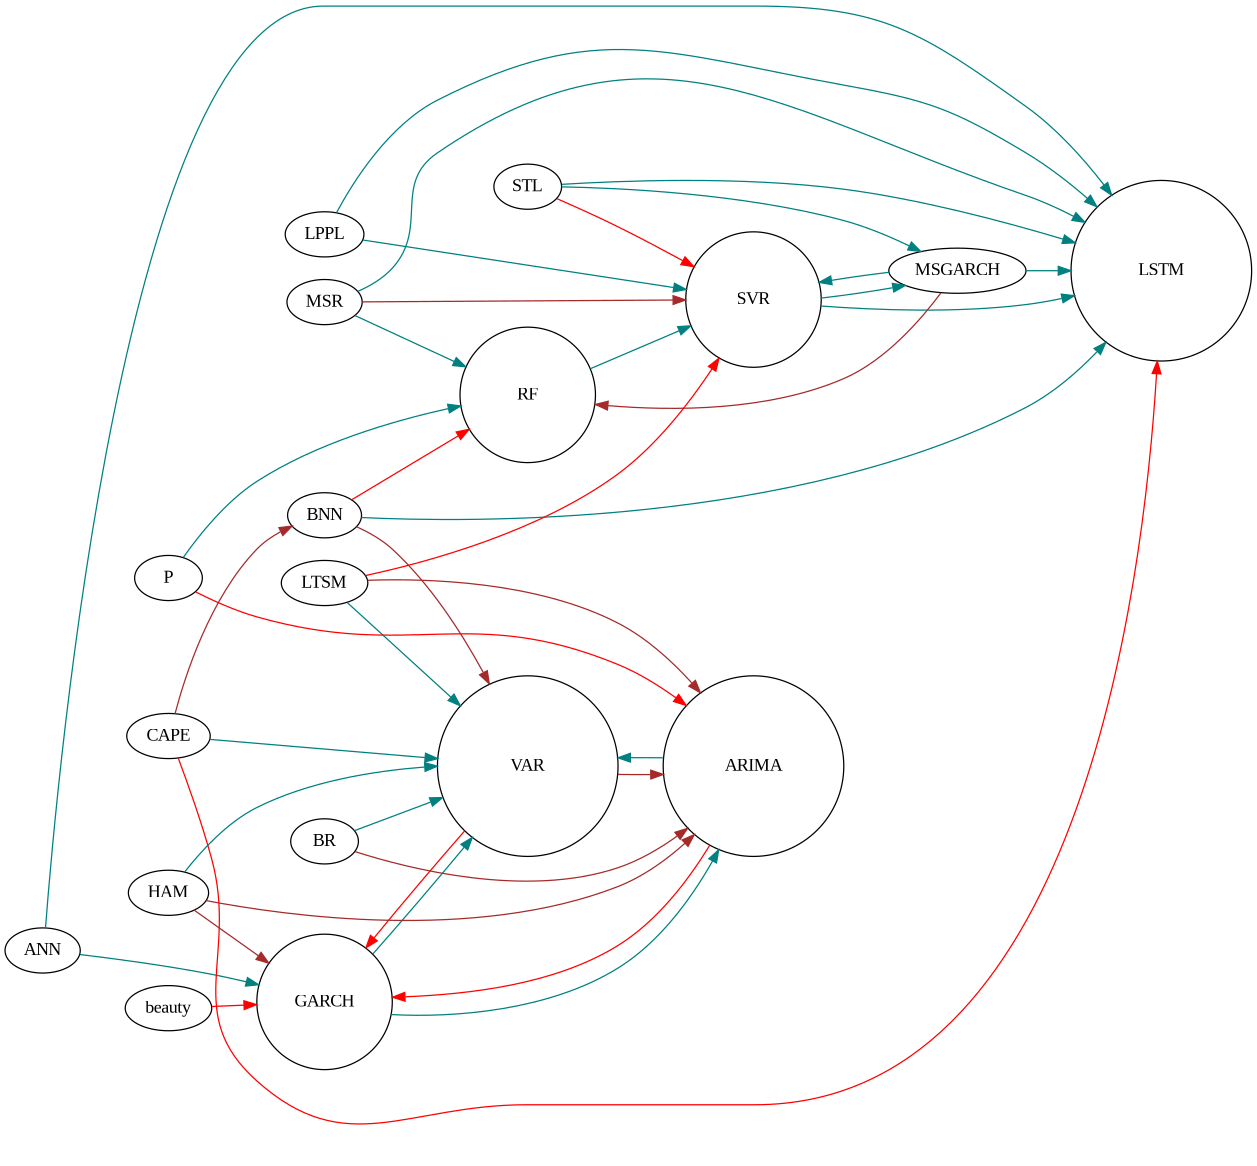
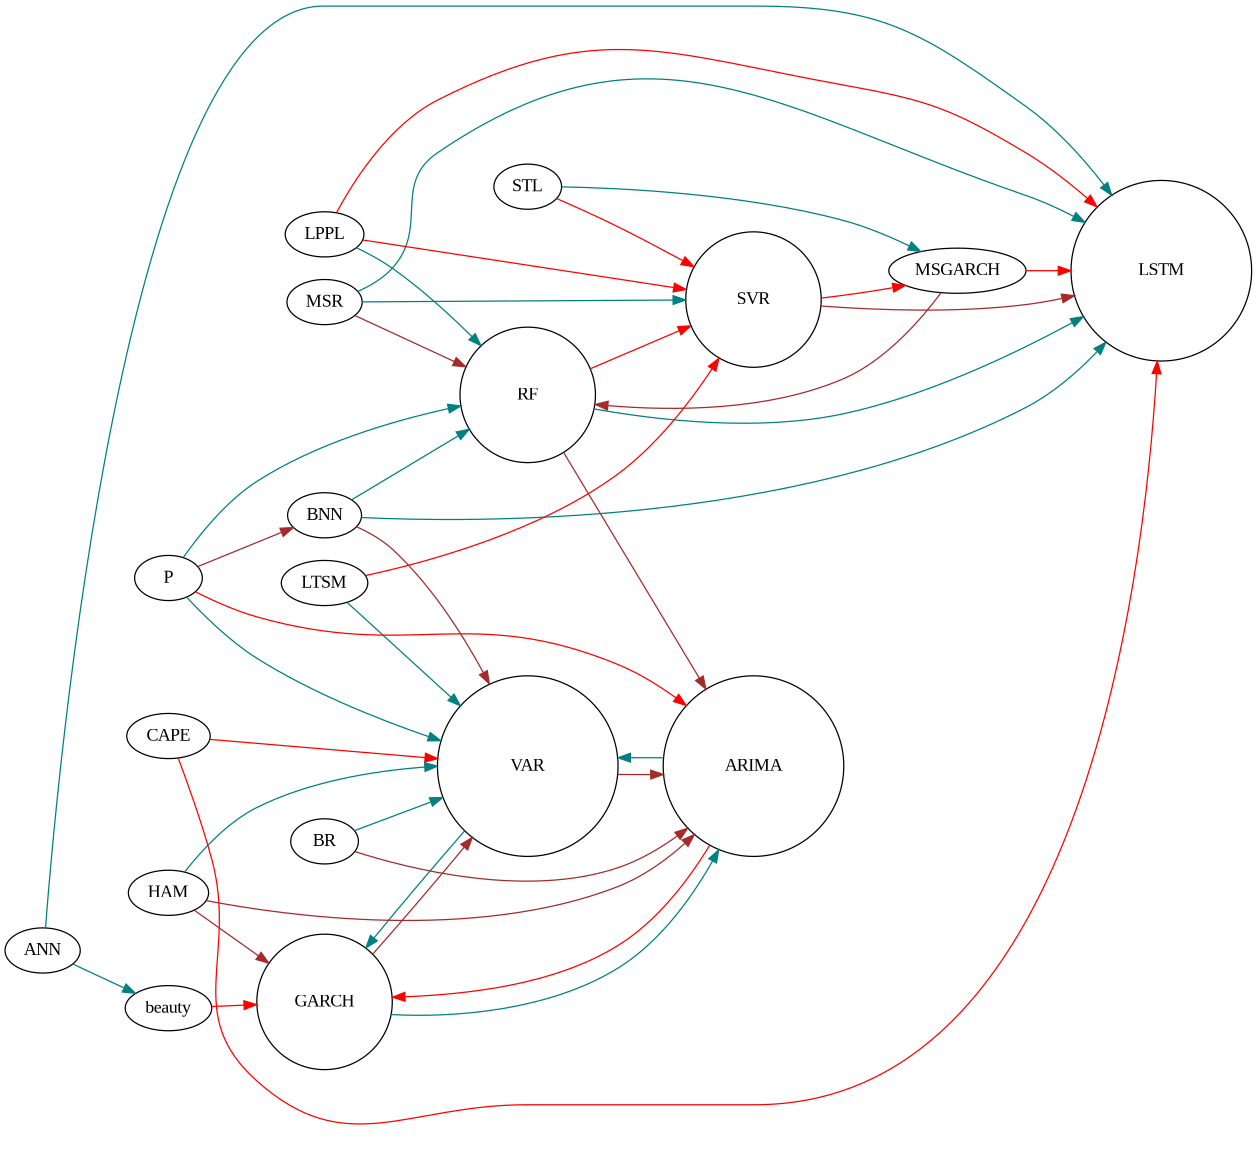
  digraph {
    fontname="Liberation Serif"
    rankdir=LR
    node [fontname="Liberation Serif"]
    edge [color=teal fontname="Liberation Serif"]
    GARCH [height=1.5 width=1.5]
    VAR [height=2 width=2]
    ARIMA [height=2 width=2]
    beauty
    ANN
    LSTM [height=2 width=2]
    BR
    MSR
    RF [height=1.5 width=1.5]
    SVR [height=1.5 width=1.5]
    MSGARCH
    LPPL
    STL
    BNN
    LTSM
    HAM
    CAPE
    P
-   GARCH -> VAR
+   GARCH -> VAR [color=brown]
    GARCH -> ARIMA
-   VAR -> GARCH [color=red]
+   VAR -> GARCH
    VAR -> ARIMA [color=brown]
    ARIMA -> GARCH [color=red]
    ARIMA -> VAR
    beauty -> GARCH [color=red tailport=true]
-   ANN -> GARCH
+   ANN -> beauty
    ANN -> LSTM
    BR -> VAR
    BR -> ARIMA [color=brown]
    MSR -> LSTM
-   MSR -> RF
-   MSR -> SVR [color=brown]
-   LTSM -> ARIMA [color=brown]
-   RF -> SVR
-   SVR -> LSTM
-   SVR -> MSGARCH
-   MSGARCH -> LSTM
+   MSR -> RF [color=brown]
+   MSR -> SVR
+   RF -> ARIMA [color=brown]
+   RF -> SVR [color=red]
+   SVR -> LSTM [color=brown]
+   SVR -> MSGARCH [color=red]
+   MSGARCH -> LSTM [color=red]
    MSGARCH -> RF [color=brown]
-   MSGARCH -> SVR
-   LPPL -> LSTM
-   LPPL -> SVR
-   STL -> LSTM
+   LPPL -> LSTM [color=red]
+   LPPL -> RF
+   LPPL -> SVR [color=red]
+   RF -> LSTM
    STL -> SVR [color=red]
    STL -> MSGARCH
    BNN -> VAR [color=brown]
    BNN -> LSTM
-   BNN -> RF [color=red]
+   BNN -> RF
    LTSM -> VAR
    LTSM -> SVR [color=red]
    HAM -> GARCH [color=brown]
    HAM -> VAR
    HAM -> ARIMA [color=brown]
-   CAPE -> VAR
+   CAPE -> VAR [color=red]
    CAPE -> LSTM [color=red]
-   CAPE -> BNN [color=brown]
+   P -> BNN [color=brown]
+   P -> VAR
    P -> ARIMA [color=red]
    P -> RF
  }
